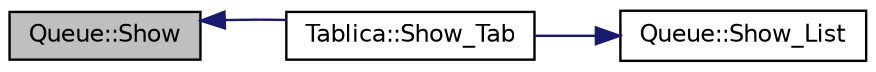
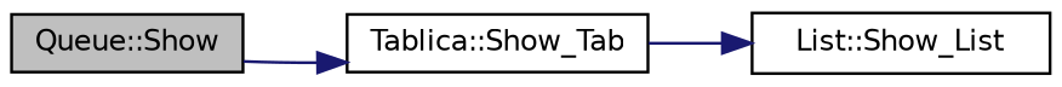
  digraph {
    rankdir=LR
    node [color=black fillcolor=white fontname=Helvetica fontsize=10 shape=record style=filled]
    edge [color=midnightblue fontname=Helvetica fontsize=10 labelfontname=Helvetica labelfontsize=10 style=solid]
    n1 [fillcolor=grey75 fontcolor=black height=0.2 label="Queue::Show" width=0.4]
    n2 [height=0.2 label="Tablica::Show_Tab" width=0.4]
-   n3 [height=0.2 label="Queue::Show_List" width=0.4]
-   n2 -> n1
+   n3 [height=0.2 label="List::Show_List" width=0.4]
+   n1 -> n2
    n2 -> n3
  }
